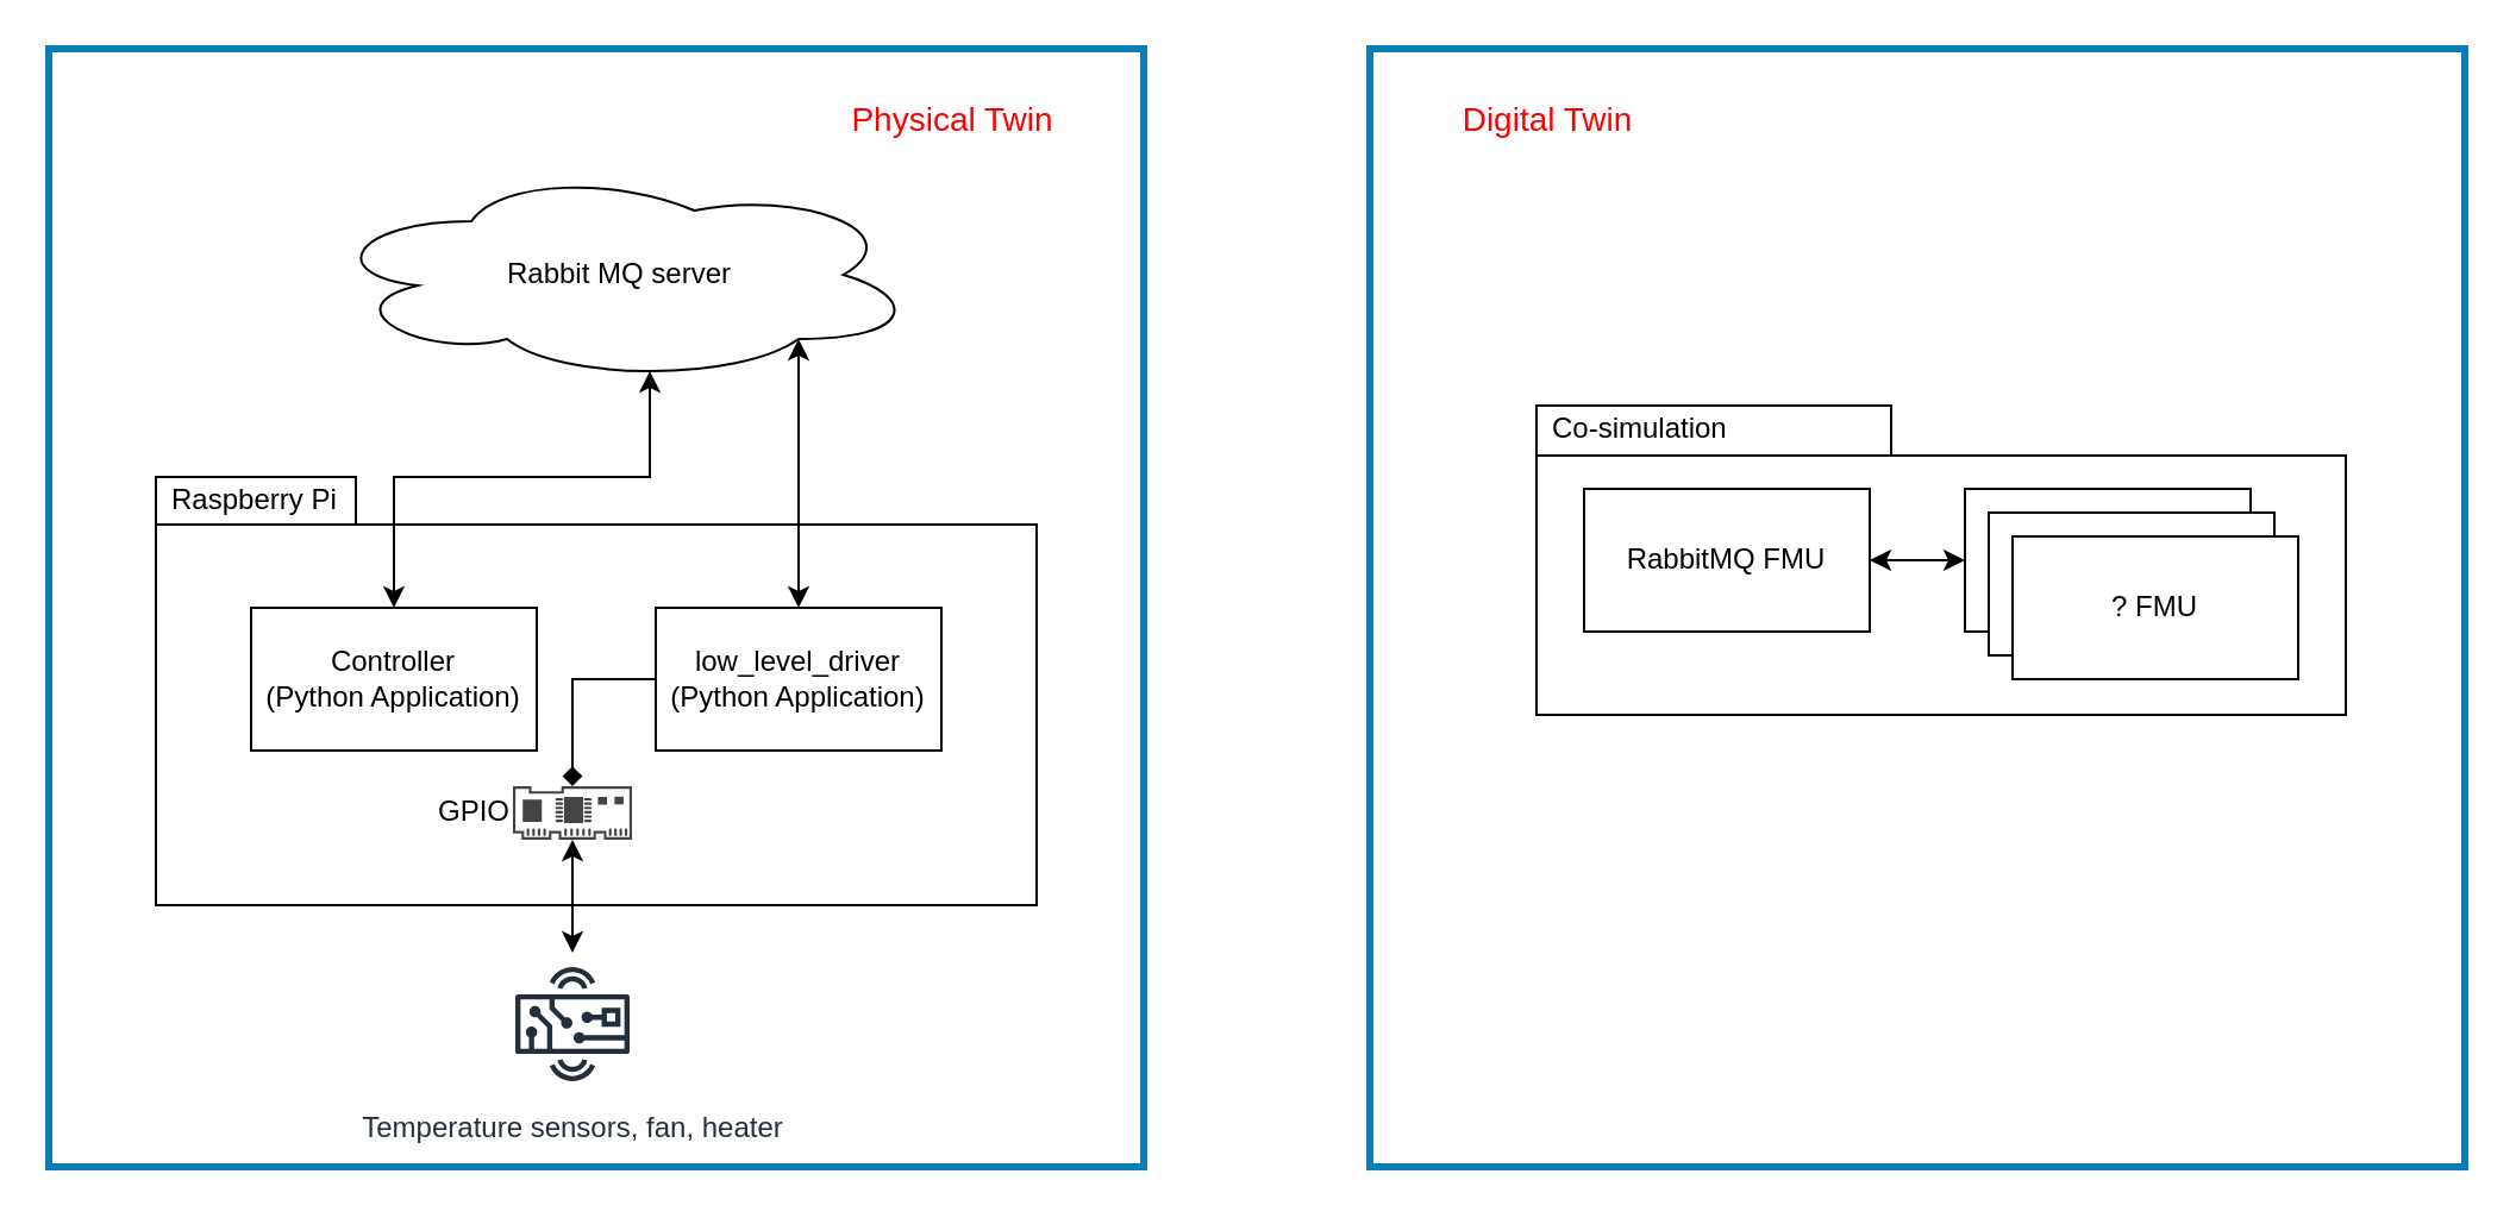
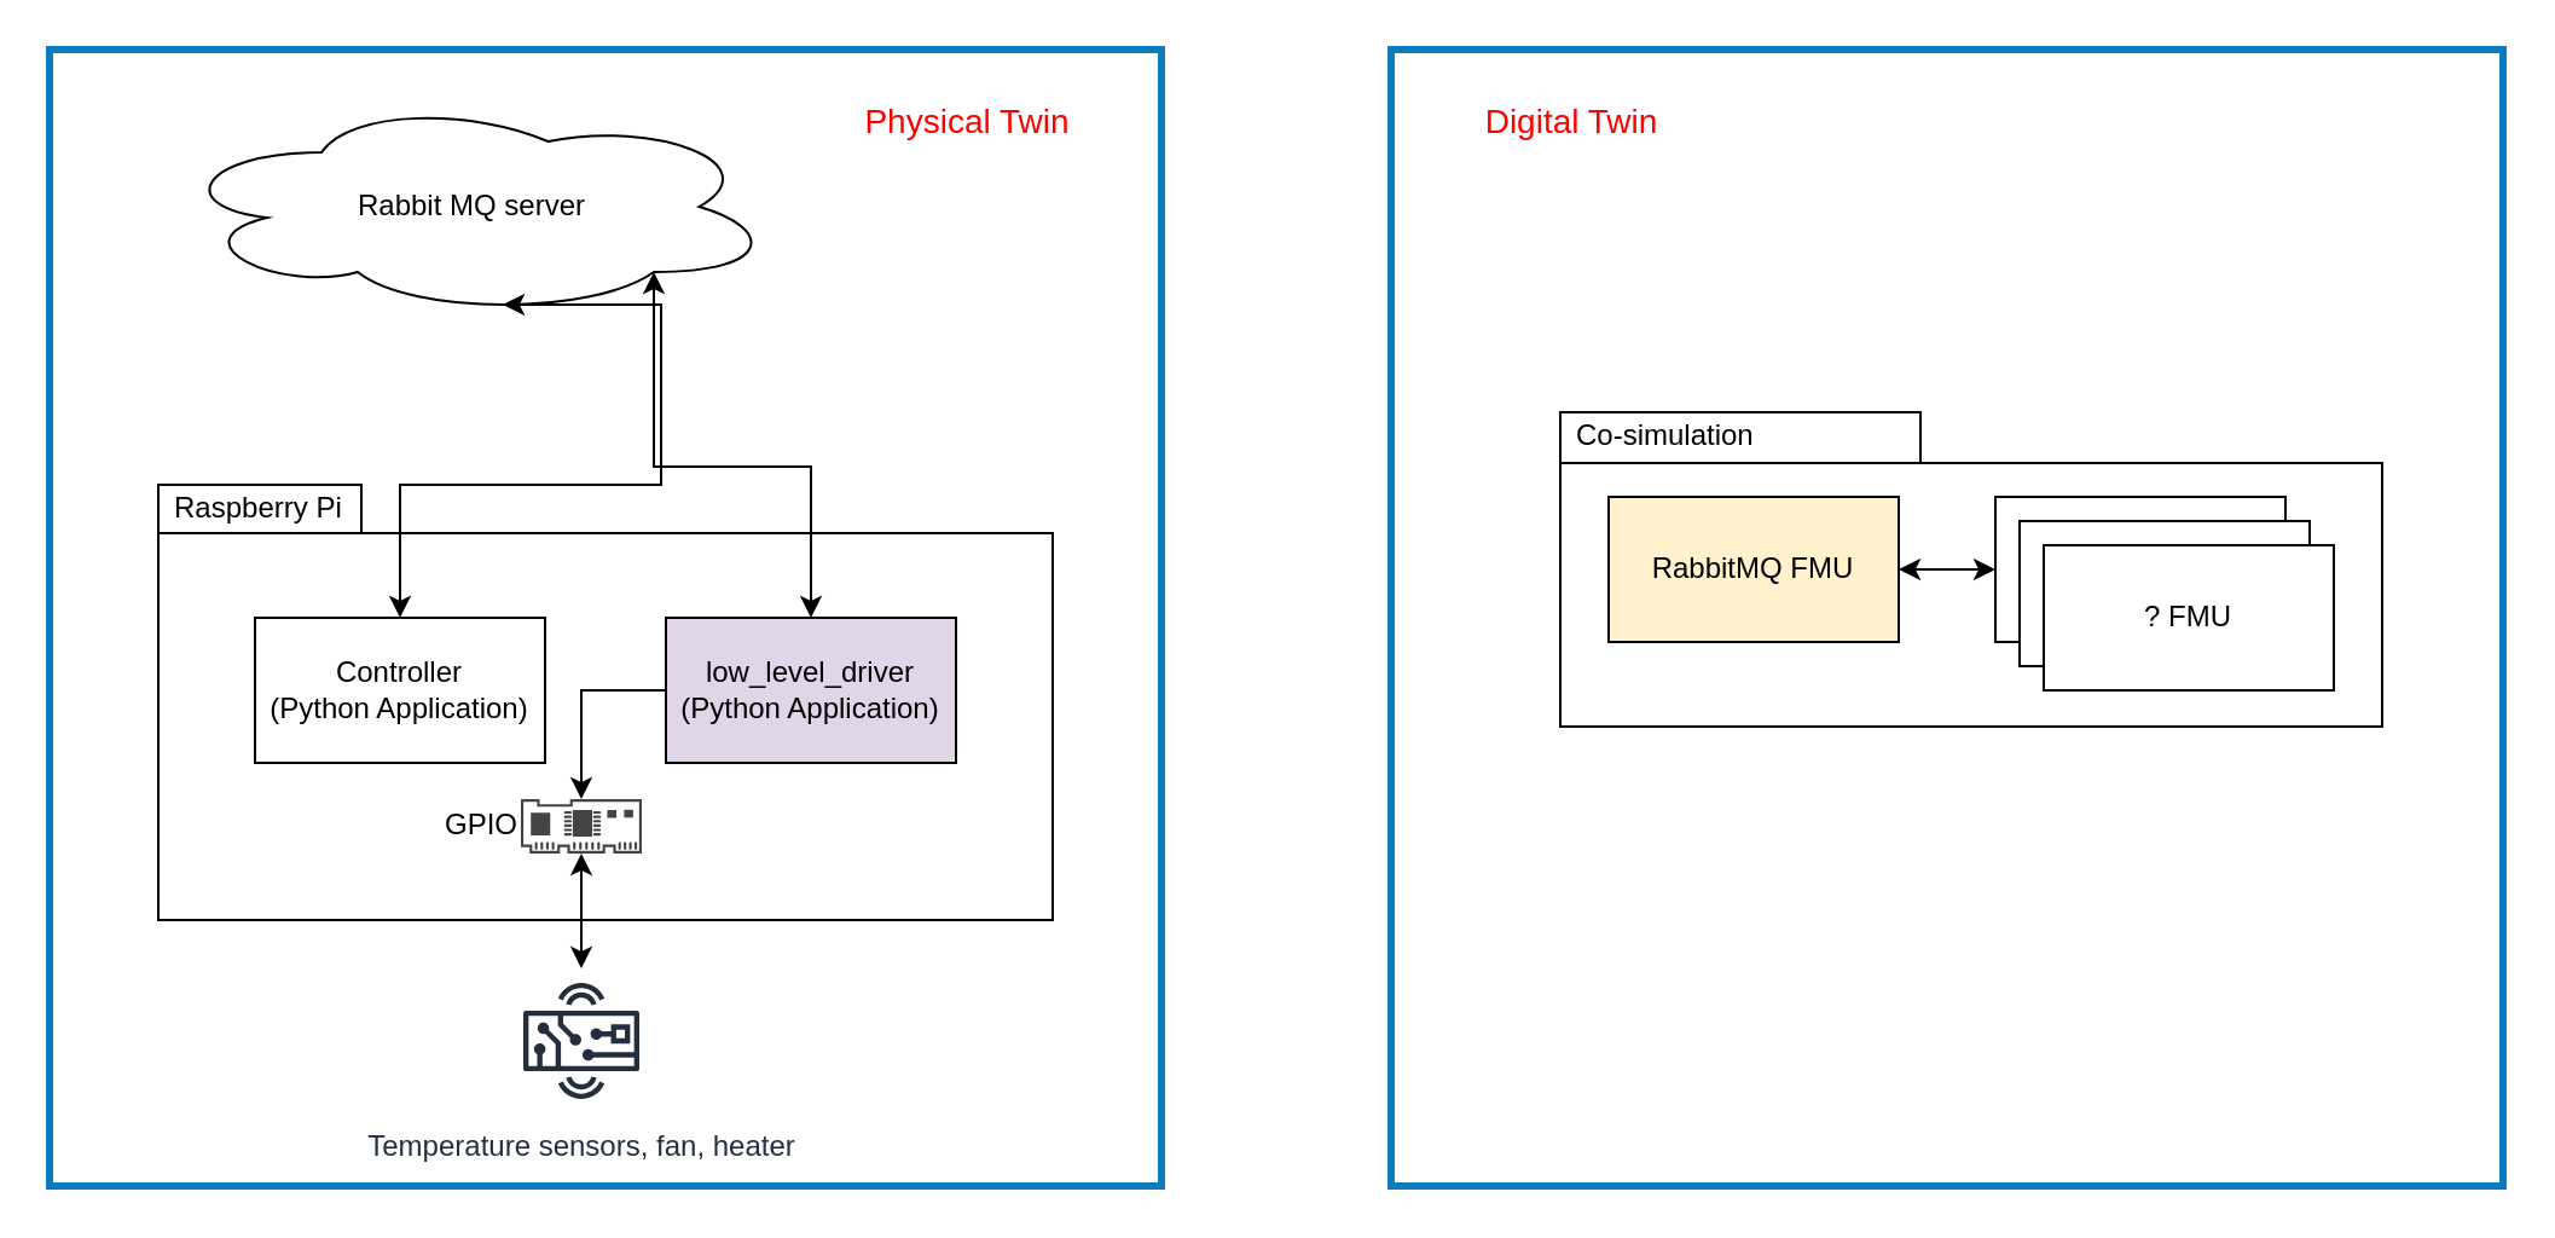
  <mxCell id="0" />
  <mxCell id="1" parent="0" />
  <mxCell id="2" value="" style="rounded=0;whiteSpace=wrap;html=1;strokeColor=#0c7cba;strokeWidth=3;" vertex="1" parent="1"><mxGeometry x="575" y="20" width="460" height="470" as="geometry" /></mxCell>
  <mxCell id="3" value="" style="rounded=0;whiteSpace=wrap;html=1;strokeColor=#0c7cba;strokeWidth=3;" vertex="1" parent="1"><mxGeometry x="20" y="20" width="460" height="470" as="geometry" /></mxCell>
- <mxCell id="4" value="Rabbit MQ server" style="ellipse;shape=cloud;whiteSpace=wrap;html=1;" parent="1" vertex="1"><mxGeometry x="135" y="70" width="250" height="90" as="geometry" /></mxCell>
+ <mxCell id="4" value="Rabbit MQ server" style="ellipse;shape=cloud;whiteSpace=wrap;html=1;" parent="1" vertex="1"><mxGeometry x="70" y="40" width="250" height="90" as="geometry" /></mxCell>
  <mxCell id="5" value="Raspberry Pi" style="shape=folder;xSize=90;align=left;spacingLeft=10;align=left;verticalAlign=top;spacingLeft=5;spacingTop=-4;tabWidth=84;tabHeight=20;tabPosition=left;html=1;strokeWidth=1;recursiveResize=0;" parent="1" vertex="1"><mxGeometry x="65" y="200" width="370" height="180" as="geometry" /></mxCell>
  <mxCell id="6" style="edgeStyle=orthogonalEdgeStyle;rounded=0;orthogonalLoop=1;jettySize=auto;html=1;startArrow=classic;startFill=1;" parent="1" source="7" target="19" edge="1"><mxGeometry relative="1" as="geometry"><mxPoint x="285" y="440" as="targetPoint" /></mxGeometry></mxCell>
  <mxCell id="7" value="GPIO" style="pointerEvents=1;shadow=0;dashed=0;html=1;strokeColor=none;fillColor=#434445;aspect=fixed;labelPosition=left;verticalLabelPosition=middle;verticalAlign=middle;align=right;outlineConnect=0;shape=mxgraph.vvd.scsi_controller;spacingLeft=0;" parent="1" vertex="1"><mxGeometry x="215" y="330" width="50" height="22.5" as="geometry" /></mxCell>
- <mxCell id="8" style="edgeStyle=orthogonalEdgeStyle;rounded=0;orthogonalLoop=1;jettySize=auto;html=1;endArrow=diamond;" parent="1" source="10" target="7" edge="1"><mxGeometry relative="1" as="geometry" /></mxCell>
+ <mxCell id="8" style="edgeStyle=orthogonalEdgeStyle;rounded=0;orthogonalLoop=1;jettySize=auto;html=1;" parent="1" source="10" target="7" edge="1"><mxGeometry relative="1" as="geometry" /></mxCell>
  <mxCell id="9" value="" style="edgeStyle=orthogonalEdgeStyle;rounded=0;orthogonalLoop=1;jettySize=auto;html=1;entryX=0.8;entryY=0.8;entryDx=0;entryDy=0;entryPerimeter=0;startArrow=classic;startFill=1;" parent="1" source="10" target="4" edge="1"><mxGeometry relative="1" as="geometry" /></mxCell>
- <mxCell id="10" value="low_level_driver&lt;br&gt;(Python Application)" style="rounded=0;whiteSpace=wrap;html=1;" parent="1" vertex="1"><mxGeometry x="275" y="255" width="120" height="60" as="geometry" /></mxCell>
+ <mxCell id="10" value="low_level_driver&lt;br&gt;(Python Application)" style="rounded=0;whiteSpace=wrap;html=1;fillColor=#e1d5e7;" parent="1" vertex="1"><mxGeometry x="275" y="255" width="120" height="60" as="geometry" /></mxCell>
  <mxCell id="11" style="edgeStyle=orthogonalEdgeStyle;rounded=0;orthogonalLoop=1;jettySize=auto;html=1;entryX=0.55;entryY=0.95;entryDx=0;entryDy=0;entryPerimeter=0;startArrow=classic;startFill=1;" parent="1" source="12" target="4" edge="1"><mxGeometry relative="1" as="geometry"><Array as="points"><mxPoint x="165" y="200" /><mxPoint x="273" y="200" /></Array></mxGeometry></mxCell>
  <mxCell id="12" value="Controller&lt;br&gt;(Python Application)" style="rounded=0;whiteSpace=wrap;html=1;" parent="1" vertex="1"><mxGeometry x="105" y="255" width="120" height="60" as="geometry" /></mxCell>
  <mxCell id="13" value="Co-simulation" style="shape=folder;xSize=90;align=left;spacingLeft=10;align=left;verticalAlign=top;spacingLeft=5;spacingTop=-4;tabWidth=149;tabHeight=21;tabPosition=left;html=1;strokeWidth=1;recursiveResize=0;" parent="1" vertex="1"><mxGeometry x="645" y="170" width="340" height="130" as="geometry" /></mxCell>
  <mxCell id="14" style="edgeStyle=orthogonalEdgeStyle;rounded=0;orthogonalLoop=1;jettySize=auto;html=1;exitX=1;exitY=0.5;exitDx=0;exitDy=0;entryX=0;entryY=0.5;entryDx=0;entryDy=0;startArrow=classic;startFill=1;" parent="1" source="15" target="16" edge="1"><mxGeometry relative="1" as="geometry" /></mxCell>
- <mxCell id="15" value="RabbitMQ FMU" style="rounded=0;whiteSpace=wrap;html=1;" parent="1" vertex="1"><mxGeometry x="665" y="205" width="120" height="60" as="geometry" /></mxCell>
+ <mxCell id="15" value="RabbitMQ FMU" style="rounded=0;whiteSpace=wrap;html=1;fillColor=#fff2cc;" parent="1" vertex="1"><mxGeometry x="665" y="205" width="120" height="60" as="geometry" /></mxCell>
  <mxCell id="16" value="? FMU" style="rounded=0;whiteSpace=wrap;html=1;" parent="1" vertex="1"><mxGeometry x="825" y="205" width="120" height="60" as="geometry" /></mxCell>
  <mxCell id="17" value="? FMU" style="rounded=0;whiteSpace=wrap;html=1;" parent="1" vertex="1"><mxGeometry x="835" y="215" width="120" height="60" as="geometry" /></mxCell>
  <mxCell id="18" value="? FMU" style="rounded=0;whiteSpace=wrap;html=1;" parent="1" vertex="1"><mxGeometry x="845" y="225" width="120" height="60" as="geometry" /></mxCell>
  <mxCell id="19" value="Temperature sensors, fan, heater" style="outlineConnect=0;fontColor=#232F3E;gradientColor=none;strokeColor=#232F3E;fillColor=#ffffff;dashed=0;verticalLabelPosition=bottom;verticalAlign=top;align=center;html=1;fontSize=12;fontStyle=0;aspect=fixed;shape=mxgraph.aws4.resourceIcon;resIcon=mxgraph.aws4.hardware_board;" parent="1" vertex="1"><mxGeometry x="210" y="400" width="60" height="60" as="geometry" /></mxCell>
  <mxCell id="20" value="&lt;font color=&quot;#ff0000&quot; style=&quot;font-size: 14px&quot;&gt;Physical Twin&lt;/font&gt;" style="text;html=1;strokeColor=none;fillColor=none;align=center;verticalAlign=middle;whiteSpace=wrap;rounded=0;" vertex="1" parent="1"><mxGeometry x="355" y="40" width="90" height="20" as="geometry" /></mxCell>
  <mxCell id="21" value="&lt;font color=&quot;#ff0000&quot; style=&quot;font-size: 14px&quot;&gt;Digital Twin&lt;/font&gt;" style="text;html=1;strokeColor=none;fillColor=none;align=center;verticalAlign=middle;whiteSpace=wrap;rounded=0;" vertex="1" parent="1"><mxGeometry x="605" y="40" width="90" height="20" as="geometry" /></mxCell>
